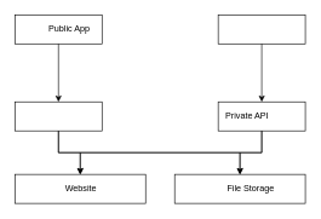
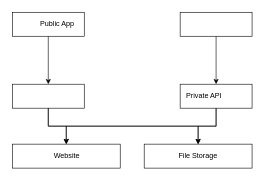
  <mxCell id="0" />
  <mxCell id="1" parent="0" />
  <mxCell id="2" value="" style="group" vertex="1" connectable="0" parent="1"><mxGeometry x="20" y="140" width="120" height="40" as="geometry" /></mxCell>
  <mxCell id="3" value="" style="rounded=0;whiteSpace=wrap;html=1;" vertex="1" parent="2"><mxGeometry width="120" height="40" as="geometry" /></mxCell>
  <mxCell id="4" value="" style="group" vertex="1" connectable="0" parent="1"><mxGeometry x="300" y="140" width="120" height="40" as="geometry" /></mxCell>
  <mxCell id="5" value="" style="rounded=0;whiteSpace=wrap;html=1;" vertex="1" parent="4"><mxGeometry width="120" height="40" as="geometry" /></mxCell>
  <mxCell id="6" value="Private API" style="text;html=1;strokeColor=none;fillColor=none;align=center;verticalAlign=middle;whiteSpace=wrap;rounded=0;" vertex="1" parent="4"><mxGeometry x="5" y="13.333" width="70" height="13.333" as="geometry" /></mxCell>
  <mxCell id="7" value="" style="group" vertex="1" connectable="0" parent="1"><mxGeometry x="20" y="240" width="180" height="40" as="geometry" /></mxCell>
  <mxCell id="8" value="" style="rounded=0;whiteSpace=wrap;html=1;" vertex="1" parent="7"><mxGeometry width="180" height="40" as="geometry" /></mxCell>
  <mxCell id="9" value="Website" style="text;html=1;strokeColor=none;fillColor=none;align=center;verticalAlign=middle;whiteSpace=wrap;rounded=0;" vertex="1" parent="7"><mxGeometry x="78.429" y="10" width="25.714" height="20" as="geometry" /></mxCell>
  <mxCell id="10" style="edgeStyle=orthogonalEdgeStyle;rounded=0;orthogonalLoop=1;jettySize=auto;html=1;exitX=0.5;exitY=1;exitDx=0;exitDy=0;strokeColor=#000000;" edge="1" parent="1" source="3" target="8"><mxGeometry relative="1" as="geometry" /></mxCell>
  <mxCell id="11" style="edgeStyle=orthogonalEdgeStyle;rounded=0;orthogonalLoop=1;jettySize=auto;html=1;exitX=0.5;exitY=1;exitDx=0;exitDy=0;strokeColor=#000000;" edge="1" parent="1" source="5" target="8"><mxGeometry relative="1" as="geometry" /></mxCell>
  <mxCell id="12" value="" style="group" vertex="1" connectable="0" parent="1"><mxGeometry x="20" y="20" width="120" height="40" as="geometry" /></mxCell>
  <mxCell id="13" value="" style="rounded=0;whiteSpace=wrap;html=1;" vertex="1" parent="12"><mxGeometry width="120" height="40" as="geometry" /></mxCell>
  <mxCell id="14" value="Public App" style="text;html=1;strokeColor=none;fillColor=none;align=center;verticalAlign=middle;whiteSpace=wrap;rounded=0;" vertex="1" parent="12"><mxGeometry x="40" y="13.333" width="70" height="13.333" as="geometry" /></mxCell>
  <mxCell id="15" style="edgeStyle=orthogonalEdgeStyle;rounded=0;orthogonalLoop=1;jettySize=auto;html=1;exitX=0.5;exitY=1;exitDx=0;exitDy=0;entryX=0.5;entryY=0;entryDx=0;entryDy=0;strokeColor=#000000;" edge="1" parent="1" source="13" target="3"><mxGeometry relative="1" as="geometry" /></mxCell>
  <mxCell id="16" value="" style="group" vertex="1" connectable="0" parent="1"><mxGeometry x="300" y="20" width="120" height="40" as="geometry" /></mxCell>
  <mxCell id="17" value="" style="rounded=0;whiteSpace=wrap;html=1;" vertex="1" parent="16"><mxGeometry width="120" height="40" as="geometry" /></mxCell>
  <mxCell id="18" style="edgeStyle=orthogonalEdgeStyle;rounded=0;orthogonalLoop=1;jettySize=auto;html=1;exitX=0.5;exitY=1;exitDx=0;exitDy=0;entryX=0.5;entryY=0;entryDx=0;entryDy=0;strokeColor=#000000;" edge="1" parent="1" source="17" target="5"><mxGeometry relative="1" as="geometry" /></mxCell>
  <mxCell id="19" value="" style="group" vertex="1" connectable="0" parent="1"><mxGeometry x="240" y="240" width="180" height="40" as="geometry" /></mxCell>
  <mxCell id="20" value="" style="rounded=0;whiteSpace=wrap;html=1;" vertex="1" parent="19"><mxGeometry width="180" height="40" as="geometry" /></mxCell>
- <mxCell id="21" value="File Storage" style="text;html=1;strokeColor=none;fillColor=none;align=center;verticalAlign=middle;whiteSpace=wrap;rounded=0;" vertex="1" parent="19"><mxGeometry x="64.22" y="10" width="81.57" height="20" as="geometry" /></mxCell>
+ <mxCell id="21" value="File Storage" style="text;html=1;strokeColor=none;fillColor=none;align=center;verticalAlign=middle;whiteSpace=wrap;rounded=0;" vertex="1" parent="19"><mxGeometry x="49.22" y="10" width="81.57" height="20" as="geometry" /></mxCell>
  <mxCell id="22" style="edgeStyle=orthogonalEdgeStyle;rounded=0;orthogonalLoop=1;jettySize=auto;html=1;exitX=0.5;exitY=1;exitDx=0;exitDy=0;entryX=0.5;entryY=0;entryDx=0;entryDy=0;strokeColor=#000000;" edge="1" parent="1" source="5" target="20"><mxGeometry relative="1" as="geometry" /></mxCell>
  <mxCell id="23" style="edgeStyle=orthogonalEdgeStyle;rounded=0;orthogonalLoop=1;jettySize=auto;html=1;exitX=0.5;exitY=1;exitDx=0;exitDy=0;entryX=0.5;entryY=0;entryDx=0;entryDy=0;strokeColor=#000000;" edge="1" parent="1" source="3" target="20"><mxGeometry relative="1" as="geometry" /></mxCell>
